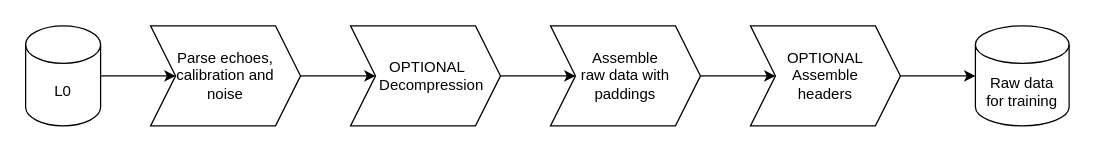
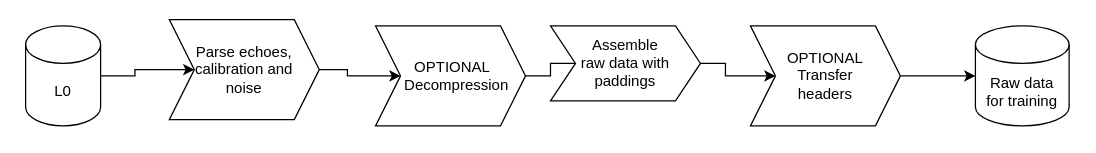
  <mxCell id="0" />
  <mxCell id="1" parent="0" />
  <mxCell id="2" value="" style="edgeStyle=orthogonalEdgeStyle;rounded=0;orthogonalLoop=1;jettySize=auto;html=1;" edge="1" parent="1" source="3" target="5"><mxGeometry relative="1" as="geometry" /></mxCell>
  <mxCell id="3" value="L0" style="shape=cylinder3;whiteSpace=wrap;html=1;boundedLbl=1;backgroundOutline=1;size=15;" vertex="1" parent="1"><mxGeometry x="20" y="20" width="60" height="80" as="geometry" /></mxCell>
  <mxCell id="4" value="" style="edgeStyle=orthogonalEdgeStyle;rounded=0;orthogonalLoop=1;jettySize=auto;html=1;" edge="1" parent="1" source="5" target="7"><mxGeometry relative="1" as="geometry" /></mxCell>
- <mxCell id="5" value="&lt;div&gt;Parse echoes,&lt;/div&gt;&lt;div&gt;calibration and&lt;/div&gt;noise" style="shape=step;perimeter=stepPerimeter;whiteSpace=wrap;html=1;fixedSize=1;" vertex="1" parent="1"><mxGeometry x="120" y="20" width="120" height="80" as="geometry" /></mxCell>
+ <mxCell id="5" value="&lt;div&gt;Parse echoes,&lt;/div&gt;&lt;div&gt;calibration and&lt;/div&gt;noise" style="shape=step;perimeter=stepPerimeter;whiteSpace=wrap;html=1;fixedSize=1;" vertex="1" parent="1"><mxGeometry x="135" y="15" width="120" height="80" as="geometry" /></mxCell>
  <mxCell id="6" value="" style="edgeStyle=orthogonalEdgeStyle;rounded=0;orthogonalLoop=1;jettySize=auto;html=1;" edge="1" parent="1" source="7" target="9"><mxGeometry relative="1" as="geometry" /></mxCell>
- <mxCell id="7" value="&amp;nbsp;OPTIONAL&lt;br&gt;&amp;nbsp;&amp;nbsp; Decompression" style="shape=step;perimeter=stepPerimeter;whiteSpace=wrap;html=1;fixedSize=1;" vertex="1" parent="1"><mxGeometry x="280" y="20" width="120" height="80" as="geometry" /></mxCell>
+ <mxCell id="7" value="&amp;nbsp;OPTIONAL&lt;br&gt;&amp;nbsp;&amp;nbsp; Decompression" style="shape=step;perimeter=stepPerimeter;whiteSpace=wrap;html=1;fixedSize=1;" vertex="1" parent="1"><mxGeometry x="300" y="20" width="120" height="80" as="geometry" /></mxCell>
  <mxCell id="8" value="" style="edgeStyle=orthogonalEdgeStyle;rounded=0;orthogonalLoop=1;jettySize=auto;html=1;" edge="1" parent="1" source="9" target="12"><mxGeometry relative="1" as="geometry" /></mxCell>
- <mxCell id="9" value="Assemble&lt;br&gt;raw data with paddings" style="shape=step;perimeter=stepPerimeter;whiteSpace=wrap;html=1;fixedSize=1;" vertex="1" parent="1"><mxGeometry x="440" y="20" width="120" height="80" as="geometry" /></mxCell>
+ <mxCell id="9" value="Assemble&lt;br&gt;raw data with paddings" style="shape=step;perimeter=stepPerimeter;whiteSpace=wrap;html=1;fixedSize=1;" vertex="1" parent="1"><mxGeometry x="440" y="20" width="120" height="60" as="geometry" /></mxCell>
  <mxCell id="10" value="Raw data&lt;br&gt;for training" style="shape=cylinder3;whiteSpace=wrap;html=1;boundedLbl=1;backgroundOutline=1;size=15;" vertex="1" parent="1"><mxGeometry x="780" y="20" width="75" height="80" as="geometry" /></mxCell>
  <mxCell id="11" value="" style="edgeStyle=orthogonalEdgeStyle;rounded=0;orthogonalLoop=1;jettySize=auto;html=1;" edge="1" parent="1" source="12" target="10"><mxGeometry relative="1" as="geometry" /></mxCell>
- <mxCell id="12" value="OPTIONAL&lt;br&gt;Assemble&lt;br&gt;headers" style="shape=step;perimeter=stepPerimeter;whiteSpace=wrap;html=1;fixedSize=1;" vertex="1" parent="1"><mxGeometry x="600" y="20" width="120" height="80" as="geometry" /></mxCell>
+ <mxCell id="12" value="OPTIONAL&lt;br&gt;Transfer&lt;br&gt;headers" style="shape=step;perimeter=stepPerimeter;whiteSpace=wrap;html=1;fixedSize=1;" vertex="1" parent="1"><mxGeometry x="600" y="20" width="120" height="80" as="geometry" /></mxCell>
